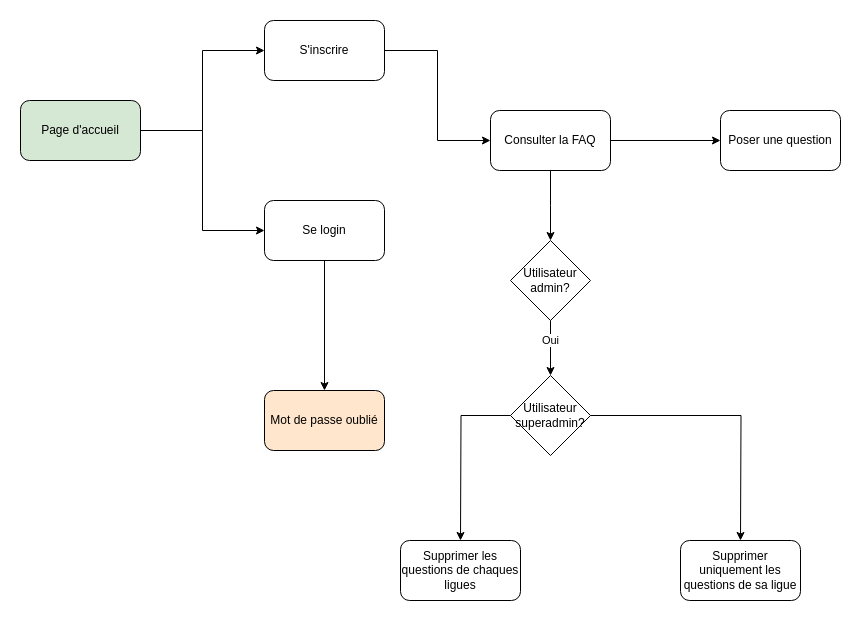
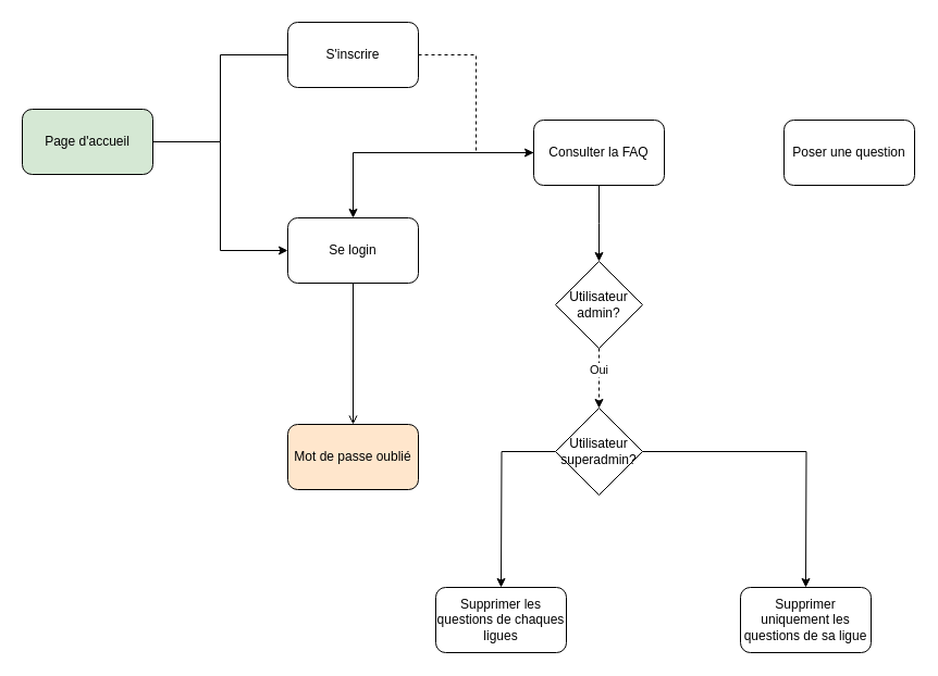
  <mxCell id="0" />
  <mxCell id="1" parent="0" />
- <mxCell id="2" style="edgeStyle=orthogonalEdgeStyle;rounded=0;orthogonalLoop=1;jettySize=auto;html=1;entryX=0;entryY=0.5;entryDx=0;entryDy=0;" edge="1" parent="1" source="4" target="6"><mxGeometry relative="1" as="geometry" /></mxCell>
+ <mxCell id="2" style="edgeStyle=orthogonalEdgeStyle;rounded=0;orthogonalLoop=1;jettySize=auto;html=1;entryX=0;entryY=0.5;entryDx=0;entryDy=0;endArrow=none;" edge="1" parent="1" source="4" target="6"><mxGeometry relative="1" as="geometry" /></mxCell>
  <mxCell id="3" style="edgeStyle=orthogonalEdgeStyle;rounded=0;orthogonalLoop=1;jettySize=auto;html=1;entryX=0;entryY=0.5;entryDx=0;entryDy=0;" edge="1" parent="1" source="4" target="8"><mxGeometry relative="1" as="geometry" /></mxCell>
  <mxCell id="4" value="Page d'accueil" style="rounded=1;whiteSpace=wrap;html=1;fillColor=#d5e8d4;" vertex="1" parent="1"><mxGeometry x="20" y="100" width="120" height="60" as="geometry" /></mxCell>
- <mxCell id="5" style="edgeStyle=orthogonalEdgeStyle;rounded=0;orthogonalLoop=1;jettySize=auto;html=1;entryX=0;entryY=0.5;entryDx=0;entryDy=0;" edge="1" parent="1" source="6" target="11"><mxGeometry relative="1" as="geometry" /></mxCell>
+ <mxCell id="5" style="edgeStyle=orthogonalEdgeStyle;rounded=0;orthogonalLoop=1;jettySize=auto;html=1;entryX=0;entryY=0.5;entryDx=0;entryDy=0;dashed=1;" edge="1" parent="1" source="6" target="11"><mxGeometry relative="1" as="geometry" /></mxCell>
  <mxCell id="6" value="S'inscrire" style="rounded=1;whiteSpace=wrap;html=1;" vertex="1" parent="1"><mxGeometry x="264" y="20" width="120" height="60" as="geometry" /></mxCell>
- <mxCell id="7" style="edgeStyle=orthogonalEdgeStyle;rounded=0;orthogonalLoop=1;jettySize=auto;html=1;entryX=0.5;entryY=0;entryDx=0;entryDy=0;" edge="1" parent="1" source="8" target="13"><mxGeometry relative="1" as="geometry" /></mxCell>
+ <mxCell id="7" style="edgeStyle=orthogonalEdgeStyle;rounded=0;orthogonalLoop=1;jettySize=auto;html=1;entryX=0.5;entryY=0;entryDx=0;entryDy=0;endArrow=open;" edge="1" parent="1" source="8" target="13"><mxGeometry relative="1" as="geometry" /></mxCell>
  <mxCell id="8" value="Se login" style="rounded=1;whiteSpace=wrap;html=1;" vertex="1" parent="1"><mxGeometry x="264" y="200" width="120" height="60" as="geometry" /></mxCell>
- <mxCell id="9" style="edgeStyle=orthogonalEdgeStyle;rounded=0;orthogonalLoop=1;jettySize=auto;html=1;" edge="1" parent="1" source="11" target="12"><mxGeometry relative="1" as="geometry" /></mxCell>
+ <mxCell id="9" style="edgeStyle=orthogonalEdgeStyle;rounded=0;orthogonalLoop=1;jettySize=auto;html=1;" edge="1" parent="1" source="11" target="8"><mxGeometry relative="1" as="geometry" /></mxCell>
  <mxCell id="10" style="edgeStyle=orthogonalEdgeStyle;rounded=0;orthogonalLoop=1;jettySize=auto;html=1;entryX=0.5;entryY=0;entryDx=0;entryDy=0;" edge="1" parent="1" source="11"><mxGeometry relative="1" as="geometry"><mxPoint x="550" y="240" as="targetPoint" /></mxGeometry></mxCell>
  <mxCell id="11" value="Consulter la FAQ" style="rounded=1;whiteSpace=wrap;html=1;" vertex="1" parent="1"><mxGeometry x="490" y="110" width="120" height="60" as="geometry" /></mxCell>
  <mxCell id="12" value="Poser une question" style="rounded=1;whiteSpace=wrap;html=1;" vertex="1" parent="1"><mxGeometry x="720" y="110" width="120" height="60" as="geometry" /></mxCell>
  <mxCell id="13" value="Mot de passe oublié" style="rounded=1;whiteSpace=wrap;html=1;fillColor=#ffe6cc;" vertex="1" parent="1"><mxGeometry x="264" y="390" width="120" height="60" as="geometry" /></mxCell>
- <mxCell id="14" style="edgeStyle=orthogonalEdgeStyle;rounded=0;orthogonalLoop=1;jettySize=auto;html=1;exitX=0.5;exitY=1;exitDx=0;exitDy=0;entryX=0.5;entryY=0;entryDx=0;entryDy=0;" edge="1" parent="1" source="16" target="19"><mxGeometry relative="1" as="geometry" /></mxCell>
+ <mxCell id="14" style="edgeStyle=orthogonalEdgeStyle;rounded=0;orthogonalLoop=1;jettySize=auto;html=1;exitX=0.5;exitY=1;exitDx=0;exitDy=0;entryX=0.5;entryY=0;entryDx=0;entryDy=0;dashed=1;" edge="1" parent="1" source="16" target="19"><mxGeometry relative="1" as="geometry" /></mxCell>
  <mxCell id="15" value="Oui" style="edgeLabel;html=1;align=center;verticalAlign=middle;resizable=0;points=[];" connectable="0" vertex="1" parent="14"><mxGeometry x="-0.309" y="-1" relative="1" as="geometry"><mxPoint as="offset" /></mxGeometry></mxCell>
  <mxCell id="16" value="Utilisateur admin?" style="rhombus;whiteSpace=wrap;html=1;" vertex="1" parent="1"><mxGeometry x="510" y="240" width="80" height="80" as="geometry" /></mxCell>
  <mxCell id="17" style="edgeStyle=orthogonalEdgeStyle;rounded=0;orthogonalLoop=1;jettySize=auto;html=1;" edge="1" parent="1" source="19"><mxGeometry relative="1" as="geometry"><mxPoint x="460" y="540" as="targetPoint" /></mxGeometry></mxCell>
  <mxCell id="18" style="edgeStyle=orthogonalEdgeStyle;rounded=0;orthogonalLoop=1;jettySize=auto;html=1;" edge="1" parent="1" source="19"><mxGeometry relative="1" as="geometry"><mxPoint x="740" y="540" as="targetPoint" /></mxGeometry></mxCell>
  <mxCell id="19" value="Utilisateur superadmin?" style="rhombus;whiteSpace=wrap;html=1;" vertex="1" parent="1"><mxGeometry x="510" y="375" width="80" height="80" as="geometry" /></mxCell>
  <mxCell id="20" value="Supprimer les questions de chaques ligues" style="rounded=1;whiteSpace=wrap;html=1;" vertex="1" parent="1"><mxGeometry x="400" y="540" width="120" height="60" as="geometry" /></mxCell>
  <mxCell id="21" value="Supprimer uniquement les questions de sa ligue" style="rounded=1;whiteSpace=wrap;html=1;" vertex="1" parent="1"><mxGeometry x="680" y="540" width="120" height="60" as="geometry" /></mxCell>
